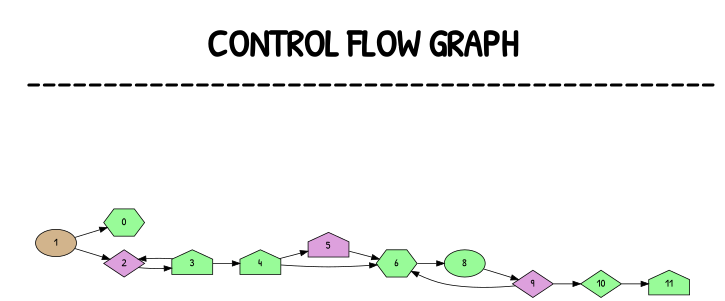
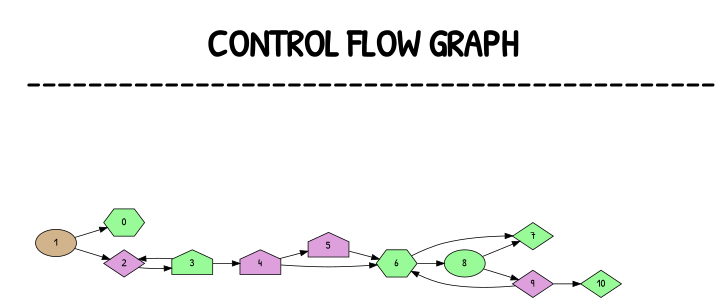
  digraph {
    fontname="Patrick Hand"
    label=<<br/><br/><font point-size='50'><b>CONTROL FLOW GRAPH</b><br/>  ---------------------------------------------</font><br/>>
    labelloc=t
    rankdir=LR
    node [fillcolor=palegreen fontname="Patrick Hand" shape=diamond style=filled]
    edge [fontname="Patrick Hand"]
    0 [shape=hexagon]
    1 [fillcolor=tan shape=ellipse]
    2 [fillcolor=plum]
    3 [shape=house]
-   4 [shape=house]
+   4 [fillcolor=plum shape=house]
    5 [fillcolor=plum shape=house]
    6 [shape=hexagon]
+   7
    8 [shape=ellipse]
    9 [fillcolor=plum]
    10
-   11 [shape=house]
    1 -> 0
    1 -> 2
    2 -> 3
    3 -> 2
    3 -> 4
    4 -> 5
    4 -> 6
    5 -> 6
+   6 -> 7
    6 -> 8
+   8 -> 7
    8 -> 9
    9 -> 6
    9 -> 10
-   10 -> 11
  }
